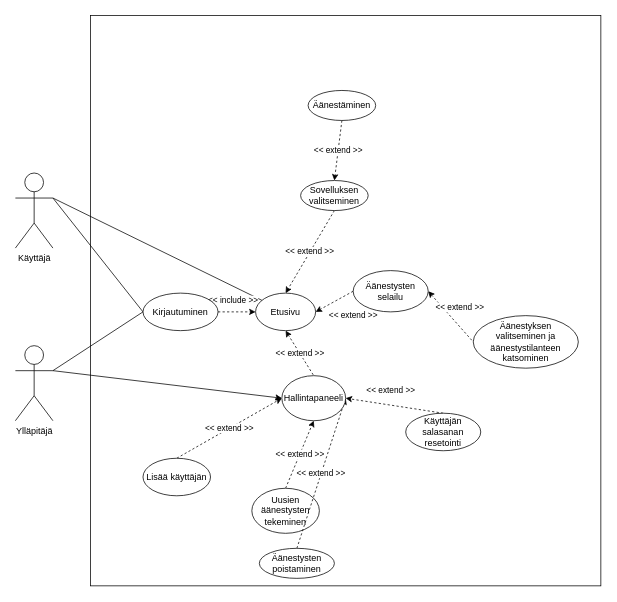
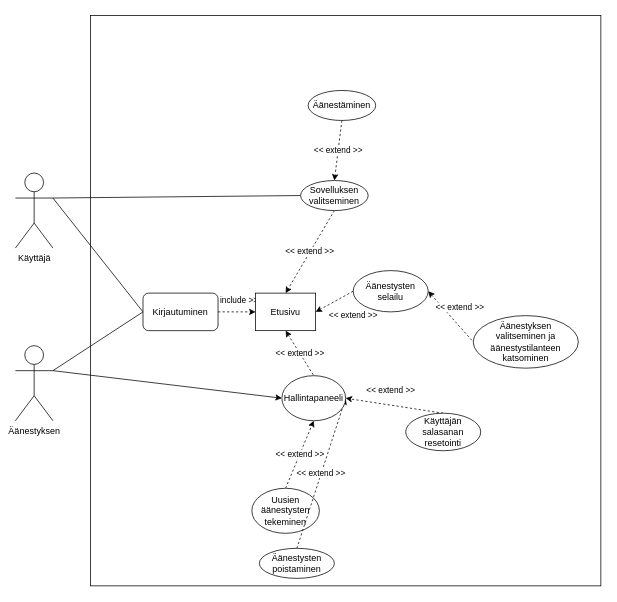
  <mxCell id="0" />
  <mxCell id="1" parent="0" />
  <mxCell id="2" value="" style="rounded=0;whiteSpace=wrap;html=1;" vertex="1" parent="1"><mxGeometry x="120" y="20" width="680" height="760" as="geometry" /></mxCell>
  <mxCell id="3" style="rounded=0;orthogonalLoop=1;jettySize=auto;html=1;exitX=1;exitY=0.333;exitDx=0;exitDy=0;exitPerimeter=0;entryX=0;entryY=0.5;entryDx=0;entryDy=0;endArrow=none;endFill=0;" edge="1" parent="1" source="5" target="12"><mxGeometry relative="1" as="geometry" /></mxCell>
- <mxCell id="4" style="edgeStyle=none;rounded=0;orthogonalLoop=1;jettySize=auto;html=1;exitX=1;exitY=0.333;exitDx=0;exitDy=0;exitPerimeter=0;endArrow=none;endFill=0;" edge="1" parent="1" source="5" target="28"><mxGeometry relative="1" as="geometry" /></mxCell>
+ <mxCell id="4" style="edgeStyle=none;rounded=0;orthogonalLoop=1;jettySize=auto;html=1;exitX=1;exitY=0.333;exitDx=0;exitDy=0;exitPerimeter=0;entryX=0;entryY=0.5;entryDx=0;entryDy=0;endArrow=none;endFill=0;" edge="1" parent="1" source="5" target="20"><mxGeometry relative="1" as="geometry" /></mxCell>
  <mxCell id="5" value="Käyttäjä" style="shape=umlActor;verticalLabelPosition=bottom;verticalAlign=top;html=1;outlineConnect=0;" vertex="1" parent="1"><mxGeometry x="20" y="230" width="50" height="100" as="geometry" /></mxCell>
  <mxCell id="6" style="edgeStyle=none;rounded=0;orthogonalLoop=1;jettySize=auto;html=1;exitX=1;exitY=0.333;exitDx=0;exitDy=0;exitPerimeter=0;entryX=0;entryY=0.5;entryDx=0;entryDy=0;endArrow=none;endFill=0;" edge="1" parent="1" source="8" target="12"><mxGeometry relative="1" as="geometry" /></mxCell>
  <mxCell id="7" style="edgeStyle=none;rounded=0;orthogonalLoop=1;jettySize=auto;html=1;exitX=1;exitY=0.333;exitDx=0;exitDy=0;exitPerimeter=0;entryX=0;entryY=0.5;entryDx=0;entryDy=0;startArrow=none;startFill=0;endArrow=classic;endFill=1;" edge="1" parent="1" source="8" target="29"><mxGeometry relative="1" as="geometry" /></mxCell>
- <mxCell id="8" value="Ylläpitäjä" style="shape=umlActor;verticalLabelPosition=bottom;verticalAlign=top;html=1;outlineConnect=0;" vertex="1" parent="1"><mxGeometry x="20" y="460" width="50" height="100" as="geometry" /></mxCell>
- <mxCell id="9" value="&amp;lt;&amp;lt; extend &amp;gt;&amp;gt;" style="edgeStyle=none;rounded=0;orthogonalLoop=1;jettySize=auto;html=1;exitX=0.5;exitY=0;exitDx=0;exitDy=0;entryX=0;entryY=0.5;entryDx=0;entryDy=0;dashed=1;startArrow=none;startFill=0;endArrow=classic;endFill=1;" edge="1" parent="1" source="10" target="29"><mxGeometry relative="1" as="geometry" /></mxCell>
- <mxCell id="10" value="Lisää käyttäjän" style="ellipse;whiteSpace=wrap;html=1;" vertex="1" parent="1"><mxGeometry x="190" y="610" width="90" height="50" as="geometry" /></mxCell>
+ <mxCell id="8" value="Äänestyksen" style="shape=umlActor;verticalLabelPosition=bottom;verticalAlign=top;html=1;outlineConnect=0;" vertex="1" parent="1"><mxGeometry x="20" y="460" width="50" height="100" as="geometry" /></mxCell>
  <mxCell id="11" value="&amp;lt;&amp;lt; include &amp;gt;&amp;gt;" style="edgeStyle=none;rounded=0;orthogonalLoop=1;jettySize=auto;html=1;exitX=1;exitY=0.5;exitDx=0;exitDy=0;entryX=0;entryY=0.5;entryDx=0;entryDy=0;dashed=1;startArrow=none;startFill=0;endArrow=classic;endFill=1;" edge="1" parent="1" source="12" target="28"><mxGeometry x="-0.2" y="15" relative="1" as="geometry"><mxPoint as="offset" /></mxGeometry></mxCell>
- <mxCell id="12" value="Kirjautuminen" style="ellipse;whiteSpace=wrap;html=1;" vertex="1" parent="1"><mxGeometry x="190" y="390" width="100" height="50" as="geometry" /></mxCell>
+ <mxCell id="12" value="Kirjautuminen" style="whiteSpace=wrap;html=1;rounded=1;" vertex="1" parent="1"><mxGeometry x="190" y="390" width="100" height="50" as="geometry" /></mxCell>
  <mxCell id="13" value="&amp;lt;&amp;lt; extend &amp;gt;&amp;gt;" style="edgeStyle=none;rounded=0;orthogonalLoop=1;jettySize=auto;html=1;exitX=0.5;exitY=0;exitDx=0;exitDy=0;entryX=0.5;entryY=1;entryDx=0;entryDy=0;dashed=1;startArrow=none;startFill=0;endArrow=classic;endFill=1;" edge="1" parent="1" source="14" target="29"><mxGeometry relative="1" as="geometry" /></mxCell>
  <mxCell id="14" value="Uusien äänestysten tekeminen" style="ellipse;whiteSpace=wrap;html=1;" vertex="1" parent="1"><mxGeometry x="335" y="650" width="90" height="60" as="geometry" /></mxCell>
  <mxCell id="15" value="&amp;lt;&amp;lt; extend &amp;gt;&amp;gt;" style="edgeStyle=none;rounded=0;orthogonalLoop=1;jettySize=auto;html=1;exitX=1;exitY=0.5;exitDx=0;exitDy=0;entryX=0;entryY=0.5;entryDx=0;entryDy=0;dashed=1;startArrow=classic;startFill=1;endArrow=none;endFill=0;" edge="1" parent="1" source="17" target="18"><mxGeometry x="-0.037" y="18" relative="1" as="geometry"><mxPoint y="1" as="offset" /></mxGeometry></mxCell>
  <mxCell id="16" value="&amp;lt;&amp;lt; extend &amp;gt;&amp;gt;" style="edgeStyle=none;rounded=0;orthogonalLoop=1;jettySize=auto;html=1;exitX=0;exitY=0.5;exitDx=0;exitDy=0;entryX=1;entryY=0.5;entryDx=0;entryDy=0;dashed=1;startArrow=none;startFill=0;endArrow=classic;endFill=1;" edge="1" parent="1" source="17" target="28"><mxGeometry x="-0.451" y="28" relative="1" as="geometry"><mxPoint x="1" as="offset" /></mxGeometry></mxCell>
  <mxCell id="17" value="Äänestysten selailu" style="ellipse;whiteSpace=wrap;html=1;" vertex="1" parent="1"><mxGeometry x="470" y="360" width="100" height="55" as="geometry" /></mxCell>
  <mxCell id="18" value="Äänestyksen valitseminen ja äänestystilanteen katsominen" style="ellipse;whiteSpace=wrap;html=1;" vertex="1" parent="1"><mxGeometry x="630" y="420" width="140" height="70" as="geometry" /></mxCell>
  <mxCell id="19" value="&amp;lt;&amp;lt; extend &amp;gt;&amp;gt;" style="edgeStyle=none;rounded=0;orthogonalLoop=1;jettySize=auto;html=1;exitX=0.5;exitY=1;exitDx=0;exitDy=0;entryX=0.5;entryY=0;entryDx=0;entryDy=0;dashed=1;startArrow=none;startFill=0;endArrow=classic;endFill=1;" edge="1" parent="1" source="20" target="28"><mxGeometry relative="1" as="geometry" /></mxCell>
  <mxCell id="20" value="Sovelluksen valitseminen" style="ellipse;whiteSpace=wrap;html=1;" vertex="1" parent="1"><mxGeometry x="400" y="240" width="90" height="40" as="geometry" /></mxCell>
  <mxCell id="21" value="&amp;lt;&amp;lt; extend &amp;gt;&amp;gt;" style="edgeStyle=none;rounded=0;orthogonalLoop=1;jettySize=auto;html=1;exitX=0.5;exitY=1;exitDx=0;exitDy=0;entryX=0.5;entryY=0;entryDx=0;entryDy=0;dashed=1;startArrow=none;startFill=0;endArrow=classic;endFill=1;" edge="1" parent="1" source="22" target="20"><mxGeometry relative="1" as="geometry" /></mxCell>
  <mxCell id="22" value="Äänestäminen" style="ellipse;whiteSpace=wrap;html=1;" vertex="1" parent="1"><mxGeometry x="410" y="120" width="90" height="40" as="geometry" /></mxCell>
  <mxCell id="23" value="&amp;lt;&amp;lt; extend &amp;gt;&amp;gt;" style="edgeStyle=none;rounded=0;orthogonalLoop=1;jettySize=auto;html=1;exitX=0.5;exitY=0;exitDx=0;exitDy=0;entryX=1;entryY=0.5;entryDx=0;entryDy=0;dashed=1;startArrow=none;startFill=0;endArrow=classic;endFill=1;" edge="1" parent="1" source="24" target="29"><mxGeometry relative="1" as="geometry" /></mxCell>
  <mxCell id="24" value="Äänestysten poistaminen" style="ellipse;whiteSpace=wrap;html=1;" vertex="1" parent="1"><mxGeometry x="345" y="730" width="100" height="40" as="geometry" /></mxCell>
  <mxCell id="25" value="&amp;lt;&amp;lt; extend &amp;gt;&amp;gt;" style="edgeStyle=none;rounded=0;orthogonalLoop=1;jettySize=auto;html=1;exitX=0.5;exitY=0;exitDx=0;exitDy=0;entryX=1;entryY=0.5;entryDx=0;entryDy=0;dashed=1;startArrow=none;startFill=0;endArrow=classic;endFill=1;" edge="1" parent="1" source="26" target="29"><mxGeometry x="0.121" y="-19" relative="1" as="geometry"><mxPoint as="offset" /></mxGeometry></mxCell>
  <mxCell id="26" value="Käyttäjän salasanan resetointi" style="ellipse;whiteSpace=wrap;html=1;" vertex="1" parent="1"><mxGeometry x="540" y="550" width="100" height="50" as="geometry" /></mxCell>
  <mxCell id="27" value="&amp;lt;&amp;lt; extend &amp;gt;&amp;gt;" style="edgeStyle=none;rounded=0;orthogonalLoop=1;jettySize=auto;html=1;exitX=0.5;exitY=1;exitDx=0;exitDy=0;entryX=0.5;entryY=0;entryDx=0;entryDy=0;startArrow=classic;startFill=1;endArrow=none;endFill=0;dashed=1;" edge="1" parent="1" source="28" target="29"><mxGeometry relative="1" as="geometry" /></mxCell>
- <mxCell id="28" value="Etusivu" style="ellipse;whiteSpace=wrap;html=1;" vertex="1" parent="1"><mxGeometry x="340" y="390" width="80" height="50" as="geometry" /></mxCell>
+ <mxCell id="28" value="Etusivu" style="whiteSpace=wrap;html=1;rounded=0;" vertex="1" parent="1"><mxGeometry x="340" y="390" width="80" height="50" as="geometry" /></mxCell>
  <mxCell id="29" value="Hallintapaneeli" style="ellipse;whiteSpace=wrap;html=1;" vertex="1" parent="1"><mxGeometry x="375" y="500" width="85" height="60" as="geometry" /></mxCell>
